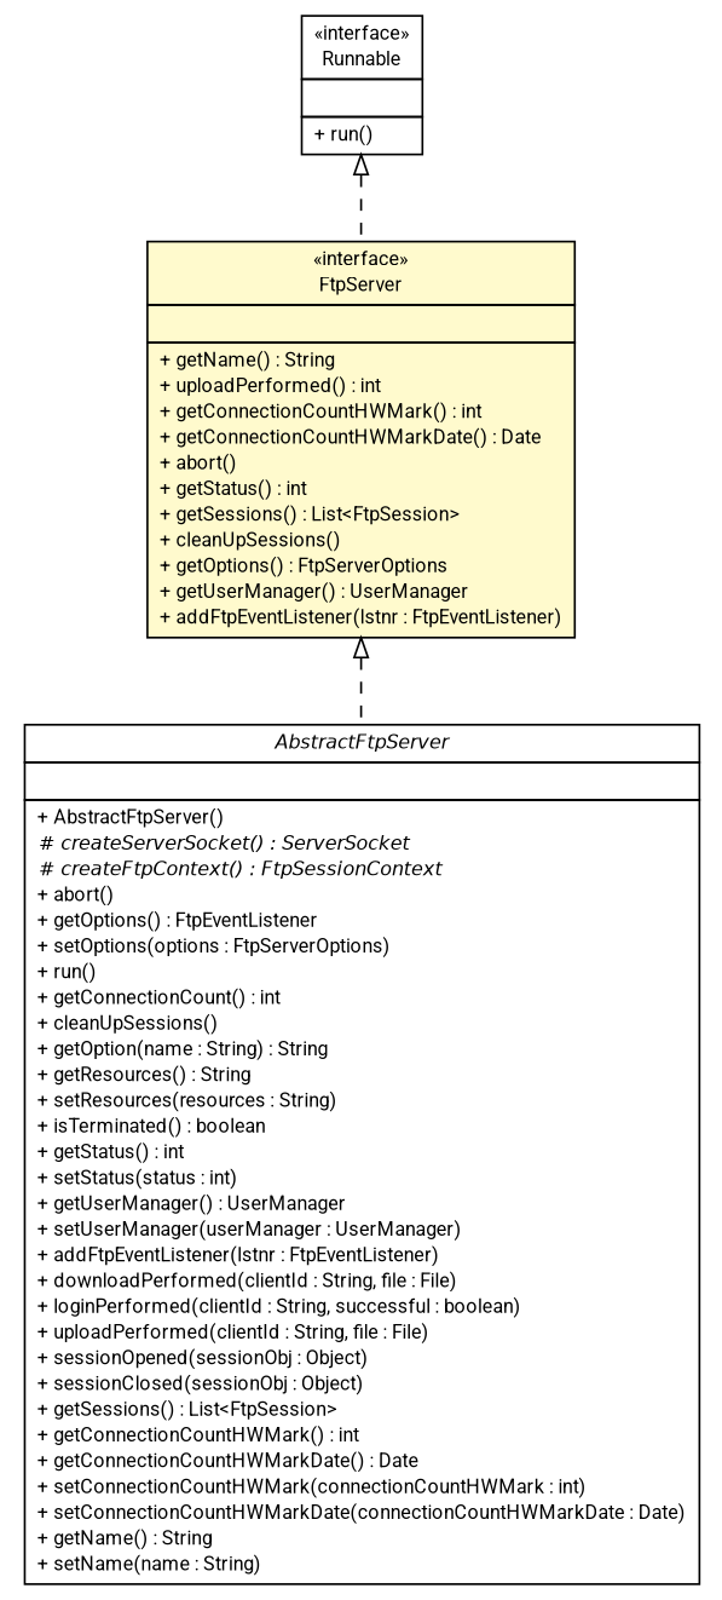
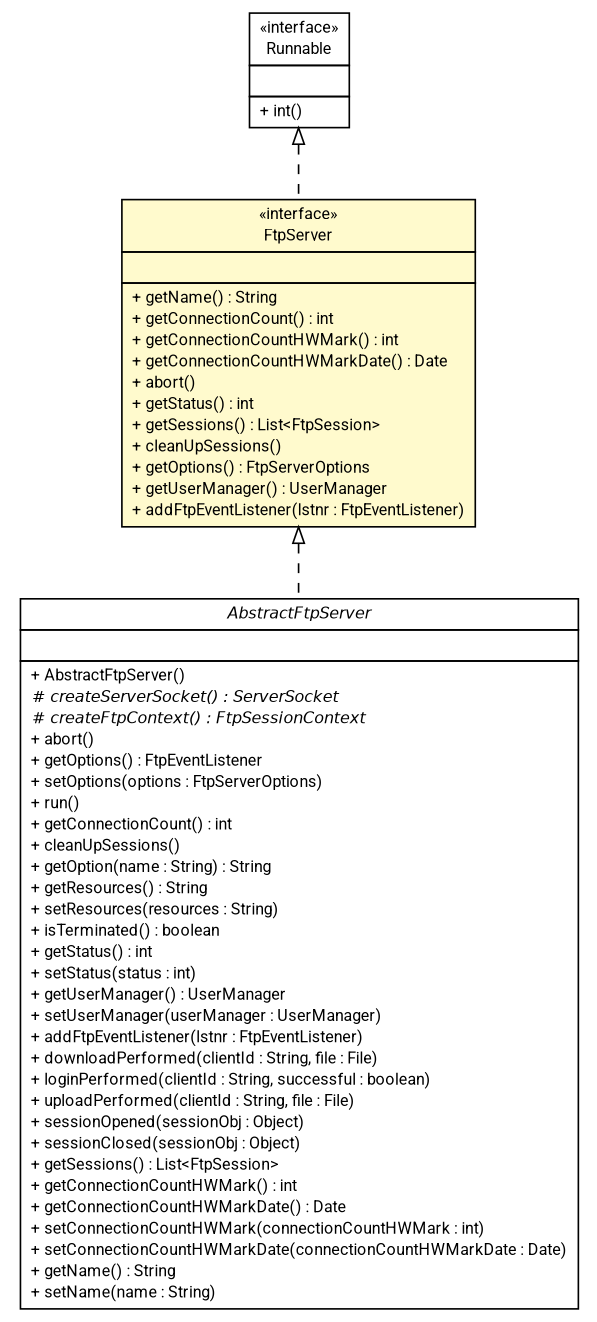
  digraph {
    fontname=Roboto
    nodesep=0.25
    ranksep=0.5
    node [fontcolor=black fontname=Roboto fontsize=10.0 shape=plaintext]
    edge [arrowtail=empty dir=back fontname=Roboto fontsize=10 headport=p labelfontname=Helvetica labelfontsize=10 style=dashed tailport=p]
    n1 [label=<<table title="com.apporiented.hermesftp.server.AbstractFtpServer" border="0" cellborder="1" cellspacing="0" cellpadding="2" port="p" href="./AbstractFtpServer.html"> 		<tr><td><table border="0" cellspacing="0" cellpadding="1"> <tr><td align="center" balign="center"><font face="Helvetica-Oblique"> AbstractFtpServer </font></td></tr> 		</table></td></tr> 		<tr><td><table border="0" cellspacing="0" cellpadding="1"> <tr><td align="left" balign="left">  </td></tr> 		</table></td></tr> 		<tr><td><table border="0" cellspacing="0" cellpadding="1"> <tr><td align="left" balign="left"> + AbstractFtpServer() </td></tr> <tr><td align="left" balign="left"><font face="Helvetica-Oblique" point-size="10.0"> # createServerSocket() : ServerSocket </font></td></tr> <tr><td align="left" balign="left"><font face="Helvetica-Oblique" point-size="10.0"> # createFtpContext() : FtpSessionContext </font></td></tr> <tr><td align="left" balign="left"> + abort() </td></tr> <tr><td align="left" balign="left"> + getOptions() : FtpEventListener </td></tr> <tr><td align="left" balign="left"> + setOptions(options : FtpServerOptions) </td></tr> <tr><td align="left" balign="left"> + run() </td></tr> <tr><td align="left" balign="left"> + getConnectionCount() : int </td></tr> <tr><td align="left" balign="left"> + cleanUpSessions() </td></tr> <tr><td align="left" balign="left"> + getOption(name : String) : String </td></tr> <tr><td align="left" balign="left"> + getResources() : String </td></tr> <tr><td align="left" balign="left"> + setResources(resources : String) </td></tr> <tr><td align="left" balign="left"> + isTerminated() : boolean </td></tr> <tr><td align="left" balign="left"> + getStatus() : int </td></tr> <tr><td align="left" balign="left"> + setStatus(status : int) </td></tr> <tr><td align="left" balign="left"> + getUserManager() : UserManager </td></tr> <tr><td align="left" balign="left"> + setUserManager(userManager : UserManager) </td></tr> <tr><td align="left" balign="left"> + addFtpEventListener(lstnr : FtpEventListener) </td></tr> <tr><td align="left" balign="left"> + downloadPerformed(clientId : String, file : File) </td></tr> <tr><td align="left" balign="left"> + loginPerformed(clientId : String, successful : boolean) </td></tr> <tr><td align="left" balign="left"> + uploadPerformed(clientId : String, file : File) </td></tr> <tr><td align="left" balign="left"> + sessionOpened(sessionObj : Object) </td></tr> <tr><td align="left" balign="left"> + sessionClosed(sessionObj : Object) </td></tr> <tr><td align="left" balign="left"> + getSessions() : List&lt;FtpSession&gt; </td></tr> <tr><td align="left" balign="left"> + getConnectionCountHWMark() : int </td></tr> <tr><td align="left" balign="left"> + getConnectionCountHWMarkDate() : Date </td></tr> <tr><td align="left" balign="left"> + setConnectionCountHWMark(connectionCountHWMark : int) </td></tr> <tr><td align="left" balign="left"> + setConnectionCountHWMarkDate(connectionCountHWMarkDate : Date) </td></tr> <tr><td align="left" balign="left"> + getName() : String </td></tr> <tr><td align="left" balign="left"> + setName(name : String) </td></tr> 		</table></td></tr> 		</table>>]
-   n2 [label=<<table title="com.apporiented.hermesftp.server.FtpServer" border="0" cellborder="1" cellspacing="0" cellpadding="2" port="p" bgcolor="lemonChiffon" href="./FtpServer.html"> 		<tr><td><table border="0" cellspacing="0" cellpadding="1"> <tr><td align="center" balign="center"> &#171;interface&#187; </td></tr> <tr><td align="center" balign="center"> FtpServer </td></tr> 		</table></td></tr> 		<tr><td><table border="0" cellspacing="0" cellpadding="1"> <tr><td align="left" balign="left">  </td></tr> 		</table></td></tr> 		<tr><td><table border="0" cellspacing="0" cellpadding="1"> <tr><td align="left" balign="left"> + getName() : String </td></tr> <tr><td align="left" balign="left"> + uploadPerformed() : int </td></tr> <tr><td align="left" balign="left"> + getConnectionCountHWMark() : int </td></tr> <tr><td align="left" balign="left"> + getConnectionCountHWMarkDate() : Date </td></tr> <tr><td align="left" balign="left"> + abort() </td></tr> <tr><td align="left" balign="left"> + getStatus() : int </td></tr> <tr><td align="left" balign="left"> + getSessions() : List&lt;FtpSession&gt; </td></tr> <tr><td align="left" balign="left"> + cleanUpSessions() </td></tr> <tr><td align="left" balign="left"> + getOptions() : FtpServerOptions </td></tr> <tr><td align="left" balign="left"> + getUserManager() : UserManager </td></tr> <tr><td align="left" balign="left"> + addFtpEventListener(lstnr : FtpEventListener) </td></tr> 		</table></td></tr> 		</table>>]
-   n3 [label=<<table title="java.lang.Runnable" border="0" cellborder="1" cellspacing="0" cellpadding="2" port="p" href="http://java.sun.com/j2se/1.4.2/docs/api/java/lang/Runnable.html"> 		<tr><td><table border="0" cellspacing="0" cellpadding="1"> <tr><td align="center" balign="center"> &#171;interface&#187; </td></tr> <tr><td align="center" balign="center"> Runnable </td></tr> 		</table></td></tr> 		<tr><td><table border="0" cellspacing="0" cellpadding="1"> <tr><td align="left" balign="left">  </td></tr> 		</table></td></tr> 		<tr><td><table border="0" cellspacing="0" cellpadding="1"> <tr><td align="left" balign="left"> + run() </td></tr> 		</table></td></tr> 		</table>>]
+   n2 [label=<<table title="com.apporiented.hermesftp.server.FtpServer" border="0" cellborder="1" cellspacing="0" cellpadding="2" port="p" bgcolor="lemonChiffon" href="./FtpServer.html"> 		<tr><td><table border="0" cellspacing="0" cellpadding="1"> <tr><td align="center" balign="center"> &#171;interface&#187; </td></tr> <tr><td align="center" balign="center"> FtpServer </td></tr> 		</table></td></tr> 		<tr><td><table border="0" cellspacing="0" cellpadding="1"> <tr><td align="left" balign="left">  </td></tr> 		</table></td></tr> 		<tr><td><table border="0" cellspacing="0" cellpadding="1"> <tr><td align="left" balign="left"> + getName() : String </td></tr> <tr><td align="left" balign="left"> + getConnectionCount() : int </td></tr> <tr><td align="left" balign="left"> + getConnectionCountHWMark() : int </td></tr> <tr><td align="left" balign="left"> + getConnectionCountHWMarkDate() : Date </td></tr> <tr><td align="left" balign="left"> + abort() </td></tr> <tr><td align="left" balign="left"> + getStatus() : int </td></tr> <tr><td align="left" balign="left"> + getSessions() : List&lt;FtpSession&gt; </td></tr> <tr><td align="left" balign="left"> + cleanUpSessions() </td></tr> <tr><td align="left" balign="left"> + getOptions() : FtpServerOptions </td></tr> <tr><td align="left" balign="left"> + getUserManager() : UserManager </td></tr> <tr><td align="left" balign="left"> + addFtpEventListener(lstnr : FtpEventListener) </td></tr> 		</table></td></tr> 		</table>>]
+   n3 [label=<<table title="java.lang.Runnable" border="0" cellborder="1" cellspacing="0" cellpadding="2" port="p" href="http://java.sun.com/j2se/1.4.2/docs/api/java/lang/Runnable.html"> 		<tr><td><table border="0" cellspacing="0" cellpadding="1"> <tr><td align="center" balign="center"> &#171;interface&#187; </td></tr> <tr><td align="center" balign="center"> Runnable </td></tr> 		</table></td></tr> 		<tr><td><table border="0" cellspacing="0" cellpadding="1"> <tr><td align="left" balign="left">  </td></tr> 		</table></td></tr> 		<tr><td><table border="0" cellspacing="0" cellpadding="1"> <tr><td align="left" balign="left"> + int() </td></tr> 		</table></td></tr> 		</table>>]
    n2 -> n1
    n3 -> n2
  }
